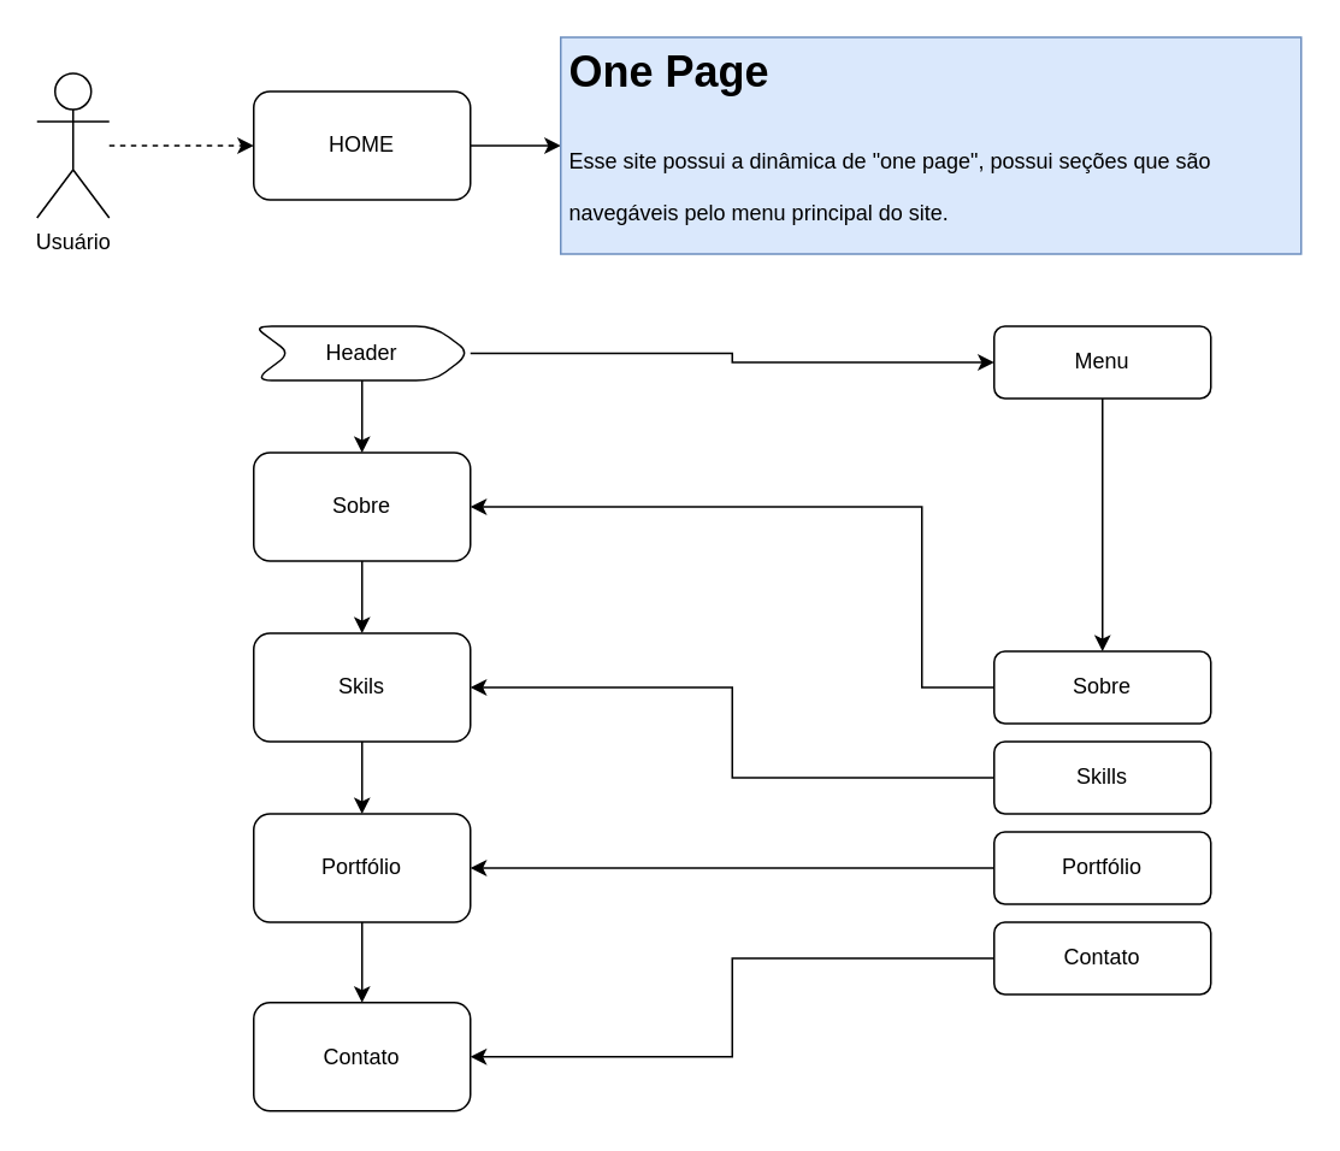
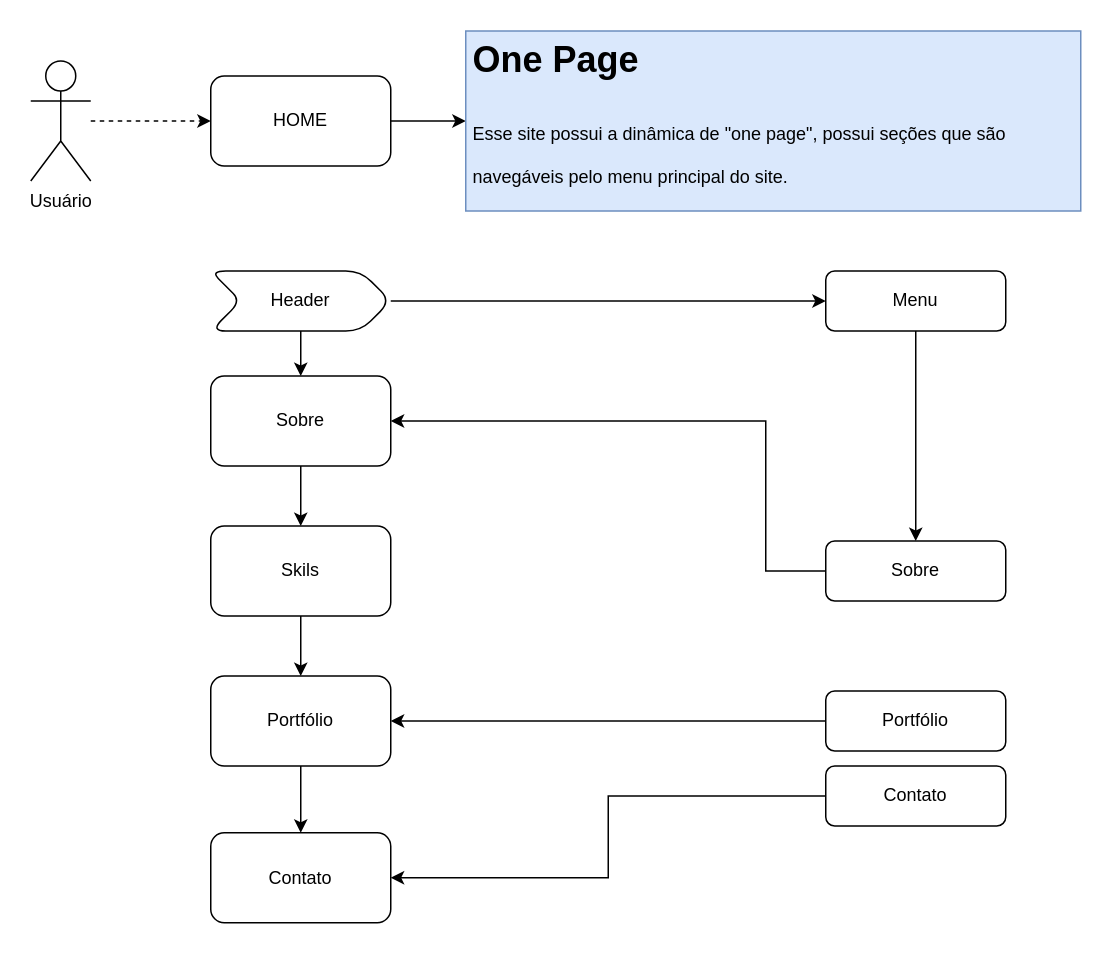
  <mxCell id="0" />
  <mxCell id="1" parent="0" />
  <mxCell id="2" value="" style="edgeStyle=orthogonalEdgeStyle;rounded=0;orthogonalLoop=1;jettySize=auto;html=1;dashed=1;" edge="1" parent="1" source="3" target="5"><mxGeometry relative="1" as="geometry" /></mxCell>
  <mxCell id="3" value="Usuário" style="shape=umlActor;verticalLabelPosition=bottom;verticalAlign=top;html=1;outlineConnect=0;" vertex="1" parent="1"><mxGeometry x="20" y="40" width="40" height="80" as="geometry" /></mxCell>
  <mxCell id="4" value="" style="edgeStyle=orthogonalEdgeStyle;rounded=0;orthogonalLoop=1;jettySize=auto;html=1;" edge="1" parent="1" source="5" target="19"><mxGeometry relative="1" as="geometry" /></mxCell>
  <mxCell id="5" value="HOME" style="rounded=1;whiteSpace=wrap;html=1;" vertex="1" parent="1"><mxGeometry x="140" y="50" width="120" height="60" as="geometry" /></mxCell>
  <mxCell id="6" value="" style="edgeStyle=orthogonalEdgeStyle;rounded=0;orthogonalLoop=1;jettySize=auto;html=1;" edge="1" parent="1" source="8" target="10"><mxGeometry relative="1" as="geometry" /></mxCell>
  <mxCell id="7" value="" style="edgeStyle=orthogonalEdgeStyle;rounded=0;orthogonalLoop=1;jettySize=auto;html=1;" edge="1" parent="1" source="8" target="21"><mxGeometry relative="1" as="geometry" /></mxCell>
- <mxCell id="8" value="Header" style="shape=step;perimeter=stepPerimeter;whiteSpace=wrap;html=1;fixedSize=1;rounded=1;" vertex="1" parent="1"><mxGeometry x="140" y="180" width="120" height="30" as="geometry" /></mxCell>
+ <mxCell id="8" value="Header" style="shape=step;perimeter=stepPerimeter;whiteSpace=wrap;html=1;fixedSize=1;rounded=1;" vertex="1" parent="1"><mxGeometry x="140" y="180" width="120" height="40" as="geometry" /></mxCell>
  <mxCell id="9" style="edgeStyle=orthogonalEdgeStyle;rounded=0;orthogonalLoop=1;jettySize=auto;html=1;exitX=0.5;exitY=1;exitDx=0;exitDy=0;entryX=0.5;entryY=0;entryDx=0;entryDy=0;" edge="1" parent="1" source="10" target="12"><mxGeometry relative="1" as="geometry" /></mxCell>
  <mxCell id="10" value="Menu" style="whiteSpace=wrap;html=1;rounded=1;" vertex="1" parent="1"><mxGeometry x="550" y="180" width="120" height="40" as="geometry" /></mxCell>
  <mxCell id="11" style="edgeStyle=orthogonalEdgeStyle;rounded=0;orthogonalLoop=1;jettySize=auto;html=1;exitX=0;exitY=0.5;exitDx=0;exitDy=0;entryX=1;entryY=0.5;entryDx=0;entryDy=0;" edge="1" parent="1" source="12" target="21"><mxGeometry relative="1" as="geometry"><Array as="points"><mxPoint x="510" y="380" /><mxPoint x="510" y="280" /></Array></mxGeometry></mxCell>
  <mxCell id="12" value="Sobre" style="whiteSpace=wrap;html=1;rounded=1;" vertex="1" parent="1"><mxGeometry x="550" y="360" width="120" height="40" as="geometry" /></mxCell>
- <mxCell id="13" style="edgeStyle=orthogonalEdgeStyle;rounded=0;orthogonalLoop=1;jettySize=auto;html=1;exitX=0;exitY=0.5;exitDx=0;exitDy=0;entryX=1;entryY=0.5;entryDx=0;entryDy=0;" edge="1" parent="1" source="14" target="23"><mxGeometry relative="1" as="geometry"><mxPoint x="310" y="370" as="targetPoint" /></mxGeometry></mxCell>
- <mxCell id="14" value="Skills" style="whiteSpace=wrap;html=1;rounded=1;" vertex="1" parent="1"><mxGeometry x="550" y="410" width="120" height="40" as="geometry" /></mxCell>
  <mxCell id="15" style="edgeStyle=orthogonalEdgeStyle;rounded=0;orthogonalLoop=1;jettySize=auto;html=1;exitX=0;exitY=0.5;exitDx=0;exitDy=0;entryX=1;entryY=0.5;entryDx=0;entryDy=0;" edge="1" parent="1" source="16" target="25"><mxGeometry relative="1" as="geometry" /></mxCell>
  <mxCell id="16" value="Portfólio" style="whiteSpace=wrap;html=1;rounded=1;" vertex="1" parent="1"><mxGeometry x="550" y="460" width="120" height="40" as="geometry" /></mxCell>
  <mxCell id="17" style="edgeStyle=orthogonalEdgeStyle;rounded=0;orthogonalLoop=1;jettySize=auto;html=1;exitX=0;exitY=0.5;exitDx=0;exitDy=0;entryX=1;entryY=0.5;entryDx=0;entryDy=0;" edge="1" parent="1" source="18" target="26"><mxGeometry relative="1" as="geometry" /></mxCell>
  <mxCell id="18" value="Contato" style="whiteSpace=wrap;html=1;rounded=1;" vertex="1" parent="1"><mxGeometry x="550" y="510" width="120" height="40" as="geometry" /></mxCell>
  <mxCell id="19" value="&lt;p style=&quot;line-height: 40%&quot;&gt;&lt;/p&gt;&lt;h1&gt;&lt;span&gt;One Page&lt;/span&gt;&lt;/h1&gt;&lt;h1&gt;&lt;span style=&quot;font-size: 12px ; font-weight: normal ; line-height: 40%&quot;&gt;Esse site possui a dinâmica de &quot;one page&quot;, possui seções que são navegáveis pelo menu principal do site.&lt;/span&gt;&lt;br&gt;&lt;/h1&gt;&lt;p&gt;&lt;/p&gt;" style="text;html=1;strokeColor=#6c8ebf;fillColor=#dae8fc;spacing=5;spacingTop=-20;whiteSpace=wrap;overflow=hidden;rounded=0;" vertex="1" parent="1"><mxGeometry x="310" y="20" width="410" height="120" as="geometry" /></mxCell>
  <mxCell id="20" value="" style="edgeStyle=orthogonalEdgeStyle;rounded=0;orthogonalLoop=1;jettySize=auto;html=1;" edge="1" parent="1" source="21" target="23"><mxGeometry relative="1" as="geometry" /></mxCell>
  <mxCell id="21" value="Sobre" style="whiteSpace=wrap;html=1;rounded=1;" vertex="1" parent="1"><mxGeometry x="140" y="250" width="120" height="60" as="geometry" /></mxCell>
  <mxCell id="22" value="" style="edgeStyle=orthogonalEdgeStyle;rounded=0;orthogonalLoop=1;jettySize=auto;html=1;" edge="1" parent="1" source="23" target="25"><mxGeometry relative="1" as="geometry" /></mxCell>
  <mxCell id="23" value="Skils" style="whiteSpace=wrap;html=1;rounded=1;" vertex="1" parent="1"><mxGeometry x="140" y="350" width="120" height="60" as="geometry" /></mxCell>
  <mxCell id="24" value="" style="edgeStyle=orthogonalEdgeStyle;rounded=0;orthogonalLoop=1;jettySize=auto;html=1;" edge="1" parent="1" source="25" target="26"><mxGeometry relative="1" as="geometry" /></mxCell>
  <mxCell id="25" value="Portfólio" style="whiteSpace=wrap;html=1;rounded=1;" vertex="1" parent="1"><mxGeometry x="140" y="450" width="120" height="60" as="geometry" /></mxCell>
  <mxCell id="26" value="Contato" style="whiteSpace=wrap;html=1;rounded=1;" vertex="1" parent="1"><mxGeometry x="140" y="554.5" width="120" height="60" as="geometry" /></mxCell>
